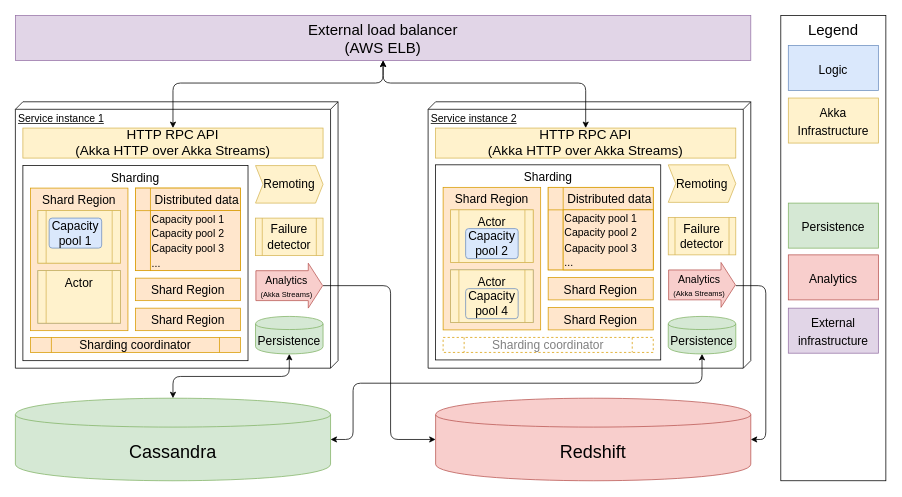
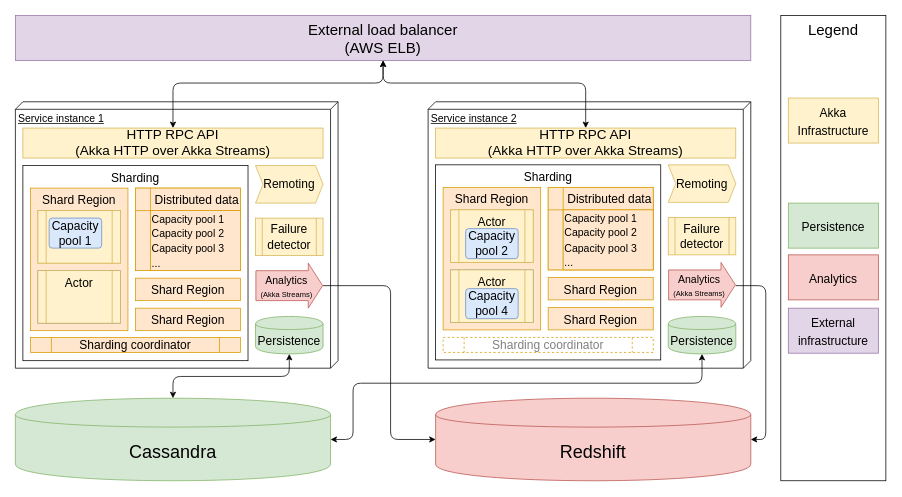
  <mxCell id="0" />
  <mxCell id="1" parent="0" />
  <mxCell id="2" value="Service instance 1" style="verticalAlign=top;align=left;spacingTop=8;spacingLeft=2;spacingRight=12;shape=cube;size=10;direction=south;fontStyle=4;html=1;fontSize=14;" parent="1" vertex="1"><mxGeometry x="20" y="135" width="430" height="355" as="geometry" /></mxCell>
  <mxCell id="3" value="Service instance 2" style="verticalAlign=top;align=left;spacingTop=8;spacingLeft=2;spacingRight=12;shape=cube;size=10;direction=south;fontStyle=4;html=1;fontSize=14;" parent="1" vertex="1"><mxGeometry x="570" y="135" width="430" height="355" as="geometry" /></mxCell>
  <mxCell id="4" value="Cassandra" style="shape=cylinder;whiteSpace=wrap;html=1;boundedLbl=1;backgroundOutline=1;fontSize=24;fillColor=#d5e8d4;strokeColor=#82b366;" parent="1" vertex="1"><mxGeometry x="20" y="530" width="420" height="110" as="geometry" /></mxCell>
  <mxCell id="5" style="edgeStyle=orthogonalEdgeStyle;rounded=1;orthogonalLoop=1;jettySize=auto;html=1;exitX=0.5;exitY=1;exitDx=0;exitDy=0;startArrow=classic;startFill=1;fontSize=16;" parent="1" source="7" target="8" edge="1"><mxGeometry relative="1" as="geometry"><Array as="points"><mxPoint x="510" y="110" /><mxPoint x="230" y="110" /></Array></mxGeometry></mxCell>
  <mxCell id="6" style="edgeStyle=orthogonalEdgeStyle;rounded=1;orthogonalLoop=1;jettySize=auto;html=1;exitX=0.5;exitY=1;exitDx=0;exitDy=0;startArrow=classic;startFill=1;fontSize=16;" parent="1" source="7" target="29" edge="1"><mxGeometry relative="1" as="geometry"><Array as="points"><mxPoint x="510" y="110" /><mxPoint x="780" y="110" /></Array></mxGeometry></mxCell>
  <mxCell id="7" value="External load balancer&lt;br&gt;(AWS ELB)" style="rounded=0;whiteSpace=wrap;html=1;fontSize=20;fillColor=#e1d5e7;strokeColor=#9673a6;" parent="1" vertex="1"><mxGeometry x="20" y="20" width="980" height="60" as="geometry" /></mxCell>
  <mxCell id="8" value="HTTP RPC API&lt;br style=&quot;font-size: 18px&quot;&gt;(Akka HTTP over Akka Streams)" style="rounded=0;whiteSpace=wrap;html=1;fontSize=18;fillColor=#fff2cc;strokeColor=#d6b656;" parent="1" vertex="1"><mxGeometry x="30" y="170" width="400" height="40" as="geometry" /></mxCell>
  <mxCell id="9" value="Sharding" style="rounded=0;whiteSpace=wrap;html=1;fontSize=16;verticalAlign=top;" parent="1" vertex="1"><mxGeometry x="30" y="220" width="300" height="260" as="geometry" /></mxCell>
  <mxCell id="10" value="Shard Region" style="rounded=0;whiteSpace=wrap;html=1;fontSize=16;verticalAlign=top;fillColor=#ffe6cc;strokeColor=#d79b00;" parent="1" vertex="1"><mxGeometry x="40" y="250" width="130" height="190" as="geometry" /></mxCell>
  <mxCell id="11" value="Shard Region" style="rounded=0;whiteSpace=wrap;html=1;fontSize=16;verticalAlign=top;fillColor=#ffe6cc;strokeColor=#d79b00;" parent="1" vertex="1"><mxGeometry x="180" y="410" width="140" height="30" as="geometry" /></mxCell>
  <mxCell id="12" value="Shard Region" style="rounded=0;whiteSpace=wrap;html=1;fontSize=16;verticalAlign=top;fillColor=#ffe6cc;strokeColor=#d79b00;" parent="1" vertex="1"><mxGeometry x="180" y="370" width="140" height="30" as="geometry" /></mxCell>
  <mxCell id="13" value="Sharding coordinator" style="shape=process;whiteSpace=wrap;html=1;backgroundOutline=1;fontSize=16;fillColor=#ffe6cc;strokeColor=#d79b00;" parent="1" vertex="1"><mxGeometry x="40" y="449" width="280" height="20" as="geometry" /></mxCell>
  <mxCell id="14" value="Failure detector" style="shape=process;whiteSpace=wrap;html=1;backgroundOutline=1;fontSize=16;align=center;fillColor=#fff2cc;strokeColor=#d6b656;" parent="1" vertex="1"><mxGeometry x="340" y="290" width="90" height="50" as="geometry" /></mxCell>
  <mxCell id="15" value="Remoting" style="shape=step;perimeter=stepPerimeter;whiteSpace=wrap;html=1;fixedSize=1;fontSize=16;align=center;size=10;fillColor=#fff2cc;strokeColor=#d6b656;" parent="1" vertex="1"><mxGeometry x="340" y="220" width="90" height="50" as="geometry" /></mxCell>
  <mxCell id="16" style="edgeStyle=orthogonalEdgeStyle;rounded=1;orthogonalLoop=1;jettySize=auto;html=1;exitX=0.5;exitY=1;exitDx=0;exitDy=0;startArrow=classic;startFill=1;fontSize=16;" parent="1" source="17" target="4" edge="1"><mxGeometry relative="1" as="geometry"><Array as="points"><mxPoint x="385" y="501" /><mxPoint x="230" y="501" /></Array></mxGeometry></mxCell>
  <mxCell id="17" value="Persistence" style="shape=cylinder;whiteSpace=wrap;html=1;boundedLbl=1;backgroundOutline=1;fontSize=16;align=center;fillColor=#d5e8d4;strokeColor=#82b366;" parent="1" vertex="1"><mxGeometry x="340" y="421" width="90" height="50" as="geometry" /></mxCell>
  <mxCell id="18" value="" style="shape=flexArrow;endArrow=classic;html=1;fontSize=18;width=39.866;endSize=6.063;endWidth=18.944;fillColor=#f8cecc;strokeColor=#b85450;" parent="1" edge="1"><mxGeometry width="50" height="50" relative="1" as="geometry"><mxPoint x="340" y="380" as="sourcePoint" /><mxPoint x="430" y="380" as="targetPoint" /></mxGeometry></mxCell>
  <mxCell id="19" value="Analytics&lt;br style=&quot;font-size: 14px&quot;&gt;&lt;font style=&quot;font-size: 10px&quot;&gt;(Akka Streams)&lt;/font&gt;" style="edgeLabel;html=1;align=center;verticalAlign=middle;resizable=0;points=[];fontSize=14;labelBackgroundColor=none;" parent="18" vertex="1" connectable="0"><mxGeometry x="0.438" y="6" relative="1" as="geometry"><mxPoint x="-24.65" y="6" as="offset" /></mxGeometry></mxCell>
  <mxCell id="20" value="" style="group;fillColor=#ffe6cc;strokeColor=#d79b00;" parent="1" vertex="1" connectable="0"><mxGeometry x="180" y="250" width="140" height="110" as="geometry" /></mxCell>
  <mxCell id="21" value="" style="group;fillColor=#fff2cc;strokeColor=#d6b656;" parent="1" vertex="1" connectable="0"><mxGeometry x="50" y="280" width="110" height="70" as="geometry" /></mxCell>
  <mxCell id="22" value="" style="group;fillColor=#dae8fc;strokeColor=#6c8ebf;" parent="1" vertex="1" connectable="0"><mxGeometry x="50" y="360" width="110" height="70" as="geometry" /></mxCell>
  <mxCell id="23" value="Actor" style="shape=process;whiteSpace=wrap;html=1;backgroundOutline=1;fontSize=16;verticalAlign=top;horizontal=1;fillColor=#fff2cc;strokeColor=#d6b656;" parent="1" vertex="1"><mxGeometry x="50" y="360" width="110" height="70" as="geometry" /></mxCell>
  <mxCell id="24" value="Actor" style="shape=process;whiteSpace=wrap;html=1;backgroundOutline=1;fontSize=16;verticalAlign=top;fillColor=#fff2cc;strokeColor=#d6b656;" parent="1" vertex="1"><mxGeometry x="50" y="280" width="110" height="70" as="geometry" /></mxCell>
  <mxCell id="25" value="Capacity&lt;br&gt;pool 1" style="rounded=1;arcSize=10;whiteSpace=wrap;html=1;align=center;fontSize=16;fillColor=#dae8fc;strokeColor=#6c8ebf;" parent="1" vertex="1"><mxGeometry x="65" y="290" width="70" height="40" as="geometry" /></mxCell>
  <mxCell id="26" value="" style="group" parent="1" vertex="1" connectable="0"><mxGeometry x="180" y="250" width="140" height="110" as="geometry" /></mxCell>
  <mxCell id="27" value="Distributed data&lt;font style=&quot;font-size: 14px&quot;&gt;&lt;br&gt;&lt;/font&gt;" style="shape=internalStorage;whiteSpace=wrap;html=1;backgroundOutline=1;fontSize=16;verticalAlign=top;dx=20;dy=30;align=right;fillColor=#ffe6cc;strokeColor=#d79b00;" parent="26" vertex="1"><mxGeometry width="140" height="110" as="geometry" /></mxCell>
  <mxCell id="28" value="&lt;span style=&quot;font-size: 14px&quot;&gt;Capacity pool 1&lt;/span&gt;&lt;br style=&quot;font-size: 14px&quot;&gt;&lt;span style=&quot;font-size: 14px&quot;&gt;Capacity pool 2&lt;/span&gt;&lt;br style=&quot;font-size: 14px&quot;&gt;&lt;span style=&quot;font-size: 14px&quot;&gt;Capacity pool 3&lt;/span&gt;&lt;br style=&quot;font-size: 14px&quot;&gt;&lt;span style=&quot;font-size: 14px&quot;&gt;...&lt;/span&gt;" style="rounded=0;whiteSpace=wrap;html=1;fontSize=16;align=left;strokeColor=#d79b00;fillColor=#ffe6cc;" parent="26" vertex="1"><mxGeometry x="20" y="30" width="120" height="80" as="geometry" /></mxCell>
  <mxCell id="29" value="HTTP RPC API&lt;br style=&quot;font-size: 18px&quot;&gt;(Akka HTTP over Akka Streams)" style="rounded=0;whiteSpace=wrap;html=1;fontSize=18;fillColor=#fff2cc;strokeColor=#d6b656;" parent="1" vertex="1"><mxGeometry x="580" y="170" width="400" height="40" as="geometry" /></mxCell>
  <mxCell id="30" value="Sharding" style="rounded=0;whiteSpace=wrap;html=1;fontSize=16;verticalAlign=top;" parent="1" vertex="1"><mxGeometry x="580" y="219" width="300" height="260" as="geometry" /></mxCell>
  <mxCell id="31" value="Shard Region" style="rounded=0;whiteSpace=wrap;html=1;fontSize=16;verticalAlign=top;fillColor=#ffe6cc;strokeColor=#d79b00;" parent="1" vertex="1"><mxGeometry x="590" y="249" width="130" height="190" as="geometry" /></mxCell>
  <mxCell id="32" value="Shard Region" style="rounded=0;whiteSpace=wrap;html=1;fontSize=16;verticalAlign=top;fillColor=#ffe6cc;strokeColor=#d79b00;" parent="1" vertex="1"><mxGeometry x="730" y="409" width="140" height="30" as="geometry" /></mxCell>
  <mxCell id="33" value="Shard Region" style="rounded=0;whiteSpace=wrap;html=1;fontSize=16;verticalAlign=top;fillColor=#ffe6cc;strokeColor=#d79b00;" parent="1" vertex="1"><mxGeometry x="730" y="369" width="140" height="30" as="geometry" /></mxCell>
  <mxCell id="34" value="Sharding coordinator" style="shape=process;whiteSpace=wrap;html=1;backgroundOutline=1;fontSize=16;strokeColor=#d79b00;dashed=1;fontColor=#808080;" parent="1" vertex="1"><mxGeometry x="590" y="449" width="280" height="20" as="geometry" /></mxCell>
  <mxCell id="35" value="Failure detector" style="shape=process;whiteSpace=wrap;html=1;backgroundOutline=1;fontSize=16;align=center;fillColor=#fff2cc;strokeColor=#d6b656;" parent="1" vertex="1"><mxGeometry x="890" y="289" width="90" height="50" as="geometry" /></mxCell>
  <mxCell id="36" value="Remoting" style="shape=step;perimeter=stepPerimeter;whiteSpace=wrap;html=1;fixedSize=1;fontSize=16;align=center;size=10;fillColor=#fff2cc;strokeColor=#d6b656;" parent="1" vertex="1"><mxGeometry x="890" y="219" width="90" height="50" as="geometry" /></mxCell>
  <mxCell id="37" style="edgeStyle=orthogonalEdgeStyle;orthogonalLoop=1;jettySize=auto;html=1;exitX=0.5;exitY=1;exitDx=0;exitDy=0;entryX=1;entryY=0.5;entryDx=0;entryDy=0;fontSize=20;rounded=1;startArrow=classic;startFill=1;" parent="1" source="38" target="4" edge="1"><mxGeometry relative="1" as="geometry"><Array as="points"><mxPoint x="935" y="510" /><mxPoint x="470" y="510" /><mxPoint x="470" y="585" /></Array></mxGeometry></mxCell>
  <mxCell id="38" value="Persistence" style="shape=cylinder;whiteSpace=wrap;html=1;boundedLbl=1;backgroundOutline=1;fontSize=16;align=center;fillColor=#d5e8d4;strokeColor=#82b366;" parent="1" vertex="1"><mxGeometry x="890" y="421" width="90" height="50" as="geometry" /></mxCell>
  <mxCell id="39" value="" style="shape=flexArrow;endArrow=classic;html=1;fontSize=18;width=39.866;endSize=6.063;endWidth=18.944;fillColor=#f8cecc;strokeColor=#b85450;" parent="1" edge="1"><mxGeometry width="50" height="50" relative="1" as="geometry"><mxPoint x="890" y="379" as="sourcePoint" /><mxPoint x="980" y="379" as="targetPoint" /></mxGeometry></mxCell>
  <mxCell id="40" value="Analytics&lt;br style=&quot;font-size: 14px&quot;&gt;&lt;font style=&quot;font-size: 10px&quot;&gt;(Akka Streams)&lt;/font&gt;" style="edgeLabel;html=1;align=center;verticalAlign=middle;resizable=0;points=[];fontSize=14;labelBackgroundColor=none;" parent="39" vertex="1" connectable="0"><mxGeometry x="0.438" y="6" relative="1" as="geometry"><mxPoint x="-24.65" y="6" as="offset" /></mxGeometry></mxCell>
  <mxCell id="41" value="" style="group;fillColor=#ffe6cc;strokeColor=#d79b00;" parent="1" vertex="1" connectable="0"><mxGeometry x="730" y="249" width="140" height="110" as="geometry" /></mxCell>
  <mxCell id="42" value="" style="group;fillColor=#fff2cc;strokeColor=#d6b656;" parent="1" vertex="1" connectable="0"><mxGeometry x="600" y="279" width="110" height="70" as="geometry" /></mxCell>
  <mxCell id="43" value="" style="group;fillColor=#dae8fc;strokeColor=#6c8ebf;" parent="1" vertex="1" connectable="0"><mxGeometry x="600" y="359" width="110" height="70" as="geometry" /></mxCell>
  <mxCell id="44" value="Actor" style="shape=process;whiteSpace=wrap;html=1;backgroundOutline=1;fontSize=16;verticalAlign=top;horizontal=1;fillColor=#fff2cc;strokeColor=#d6b656;" parent="1" vertex="1"><mxGeometry x="600" y="359" width="110" height="70" as="geometry" /></mxCell>
- <mxCell id="45" value="Capacity&lt;br&gt;pool 4" style="rounded=1;arcSize=10;whiteSpace=wrap;html=1;align=center;fontSize=16;fillColor=#fff2cc;strokeColor=#6c8ebf;" parent="1" vertex="1"><mxGeometry x="620" y="384" width="70" height="40" as="geometry" /></mxCell>
+ <mxCell id="45" value="Capacity&lt;br&gt;pool 4" style="rounded=1;arcSize=10;whiteSpace=wrap;html=1;align=center;fontSize=16;fillColor=#dae8fc;strokeColor=#6c8ebf;" parent="1" vertex="1"><mxGeometry x="620" y="384" width="70" height="40" as="geometry" /></mxCell>
  <mxCell id="46" value="Actor" style="shape=process;whiteSpace=wrap;html=1;backgroundOutline=1;fontSize=16;verticalAlign=top;fillColor=#fff2cc;strokeColor=#d6b656;" parent="1" vertex="1"><mxGeometry x="600" y="279" width="110" height="70" as="geometry" /></mxCell>
  <mxCell id="47" value="Capacity&lt;br&gt;pool 2" style="rounded=1;arcSize=10;whiteSpace=wrap;html=1;align=center;fontSize=16;fillColor=#dae8fc;strokeColor=#6c8ebf;" parent="1" vertex="1"><mxGeometry x="620" y="304" width="70" height="40" as="geometry" /></mxCell>
  <mxCell id="48" value="" style="group" parent="1" vertex="1" connectable="0"><mxGeometry x="730" y="249" width="140" height="110" as="geometry" /></mxCell>
  <mxCell id="49" value="Distributed data&lt;font style=&quot;font-size: 14px&quot;&gt;&lt;br&gt;&lt;/font&gt;" style="shape=internalStorage;whiteSpace=wrap;html=1;backgroundOutline=1;fontSize=16;verticalAlign=top;dx=20;dy=30;align=right;fillColor=#ffe6cc;strokeColor=#d79b00;" parent="48" vertex="1"><mxGeometry width="140" height="110" as="geometry" /></mxCell>
  <mxCell id="50" value="&lt;span style=&quot;font-size: 14px&quot;&gt;Capacity pool 1&lt;/span&gt;&lt;br style=&quot;font-size: 14px&quot;&gt;&lt;span style=&quot;font-size: 14px&quot;&gt;Capacity pool 2&lt;/span&gt;&lt;br style=&quot;font-size: 14px&quot;&gt;&lt;span style=&quot;font-size: 14px&quot;&gt;Capacity pool 3&lt;/span&gt;&lt;br style=&quot;font-size: 14px&quot;&gt;&lt;span style=&quot;font-size: 14px&quot;&gt;...&lt;/span&gt;" style="rounded=0;whiteSpace=wrap;html=1;fontSize=16;align=left;strokeColor=#d79b00;fillColor=#ffe6cc;" parent="48" vertex="1"><mxGeometry x="20" y="30" width="120" height="80" as="geometry" /></mxCell>
  <mxCell id="51" value="Redshift" style="shape=cylinder;whiteSpace=wrap;html=1;boundedLbl=1;backgroundOutline=1;fontSize=24;fillColor=#f8cecc;strokeColor=#b85450;" parent="1" vertex="1"><mxGeometry x="580" y="530" width="420" height="110" as="geometry" /></mxCell>
  <mxCell id="52" value="" style="endArrow=classic;html=1;fontSize=16;entryX=0;entryY=0.5;entryDx=0;entryDy=0;edgeStyle=elbowEdgeStyle;" parent="1" target="51" edge="1"><mxGeometry width="50" height="50" relative="1" as="geometry"><mxPoint x="430" y="380" as="sourcePoint" /><mxPoint x="480" y="410" as="targetPoint" /><Array as="points"><mxPoint x="520" y="480" /></Array></mxGeometry></mxCell>
  <mxCell id="53" value="Legend" style="rounded=0;whiteSpace=wrap;html=1;fontSize=20;verticalAlign=top;" parent="1" vertex="1"><mxGeometry x="1040" y="20" width="140" height="620" as="geometry" /></mxCell>
  <mxCell id="54" value="&lt;font style=&quot;font-size: 16px&quot;&gt;Akka&lt;br&gt;Infrastructure&lt;/font&gt;" style="rounded=0;whiteSpace=wrap;html=1;fontSize=20;fillColor=#fff2cc;strokeColor=#d6b656;" parent="1" vertex="1"><mxGeometry x="1050" y="130" width="120" height="60" as="geometry" /></mxCell>
  <mxCell id="55" value="&lt;font style=&quot;font-size: 16px&quot;&gt;Persistence&lt;/font&gt;" style="rounded=0;whiteSpace=wrap;html=1;fontSize=20;fillColor=#d5e8d4;strokeColor=#82b366;" parent="1" vertex="1"><mxGeometry x="1050" y="270" width="120" height="60" as="geometry" /></mxCell>
- <mxCell id="56" value="&lt;font style=&quot;font-size: 16px&quot;&gt;Logic&lt;/font&gt;" style="rounded=0;whiteSpace=wrap;html=1;fontSize=20;fillColor=#dae8fc;strokeColor=#6c8ebf;" parent="1" vertex="1"><mxGeometry x="1050" y="60" width="120" height="60" as="geometry" /></mxCell>
  <mxCell id="57" value="&lt;font style=&quot;font-size: 16px&quot;&gt;Analytics&lt;/font&gt;" style="rounded=0;whiteSpace=wrap;html=1;fontSize=20;fillColor=#f8cecc;strokeColor=#b85450;" parent="1" vertex="1"><mxGeometry x="1050" y="339" width="120" height="60" as="geometry" /></mxCell>
  <mxCell id="58" value="" style="endArrow=classic;html=1;fontSize=16;entryX=1;entryY=0.5;entryDx=0;entryDy=0;edgeStyle=elbowEdgeStyle;" parent="1" target="51" edge="1"><mxGeometry width="50" height="50" relative="1" as="geometry"><mxPoint x="980" y="380" as="sourcePoint" /><mxPoint x="590" y="595" as="targetPoint" /><Array as="points"><mxPoint x="1020" y="490" /><mxPoint x="1010" y="520" /></Array></mxGeometry></mxCell>
  <mxCell id="59" value="&lt;font style=&quot;font-size: 16px&quot;&gt;External&lt;br&gt;infrastructure&lt;br&gt;&lt;/font&gt;" style="rounded=0;whiteSpace=wrap;html=1;fontSize=20;fillColor=#e1d5e7;strokeColor=#9673a6;" parent="1" vertex="1"><mxGeometry x="1050" y="410" width="120" height="60" as="geometry" /></mxCell>
